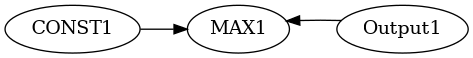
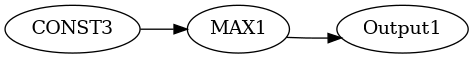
  digraph {
    rankdir=LR
-   CONST1 [opcode=const value=0]
+   CONST1 [opcode=const value=0 label=CONST3]
    MAX1 [opcode=fmax]
    Output1 [offset="0, 0" opcode=output pattern="2, 1000" ref_name=B1]
    CONST1 -> MAX1 [operand=1]
-   Output1 -> MAX1 [operand=0]
+   MAX1 -> Output1 [operand=0]
  }
